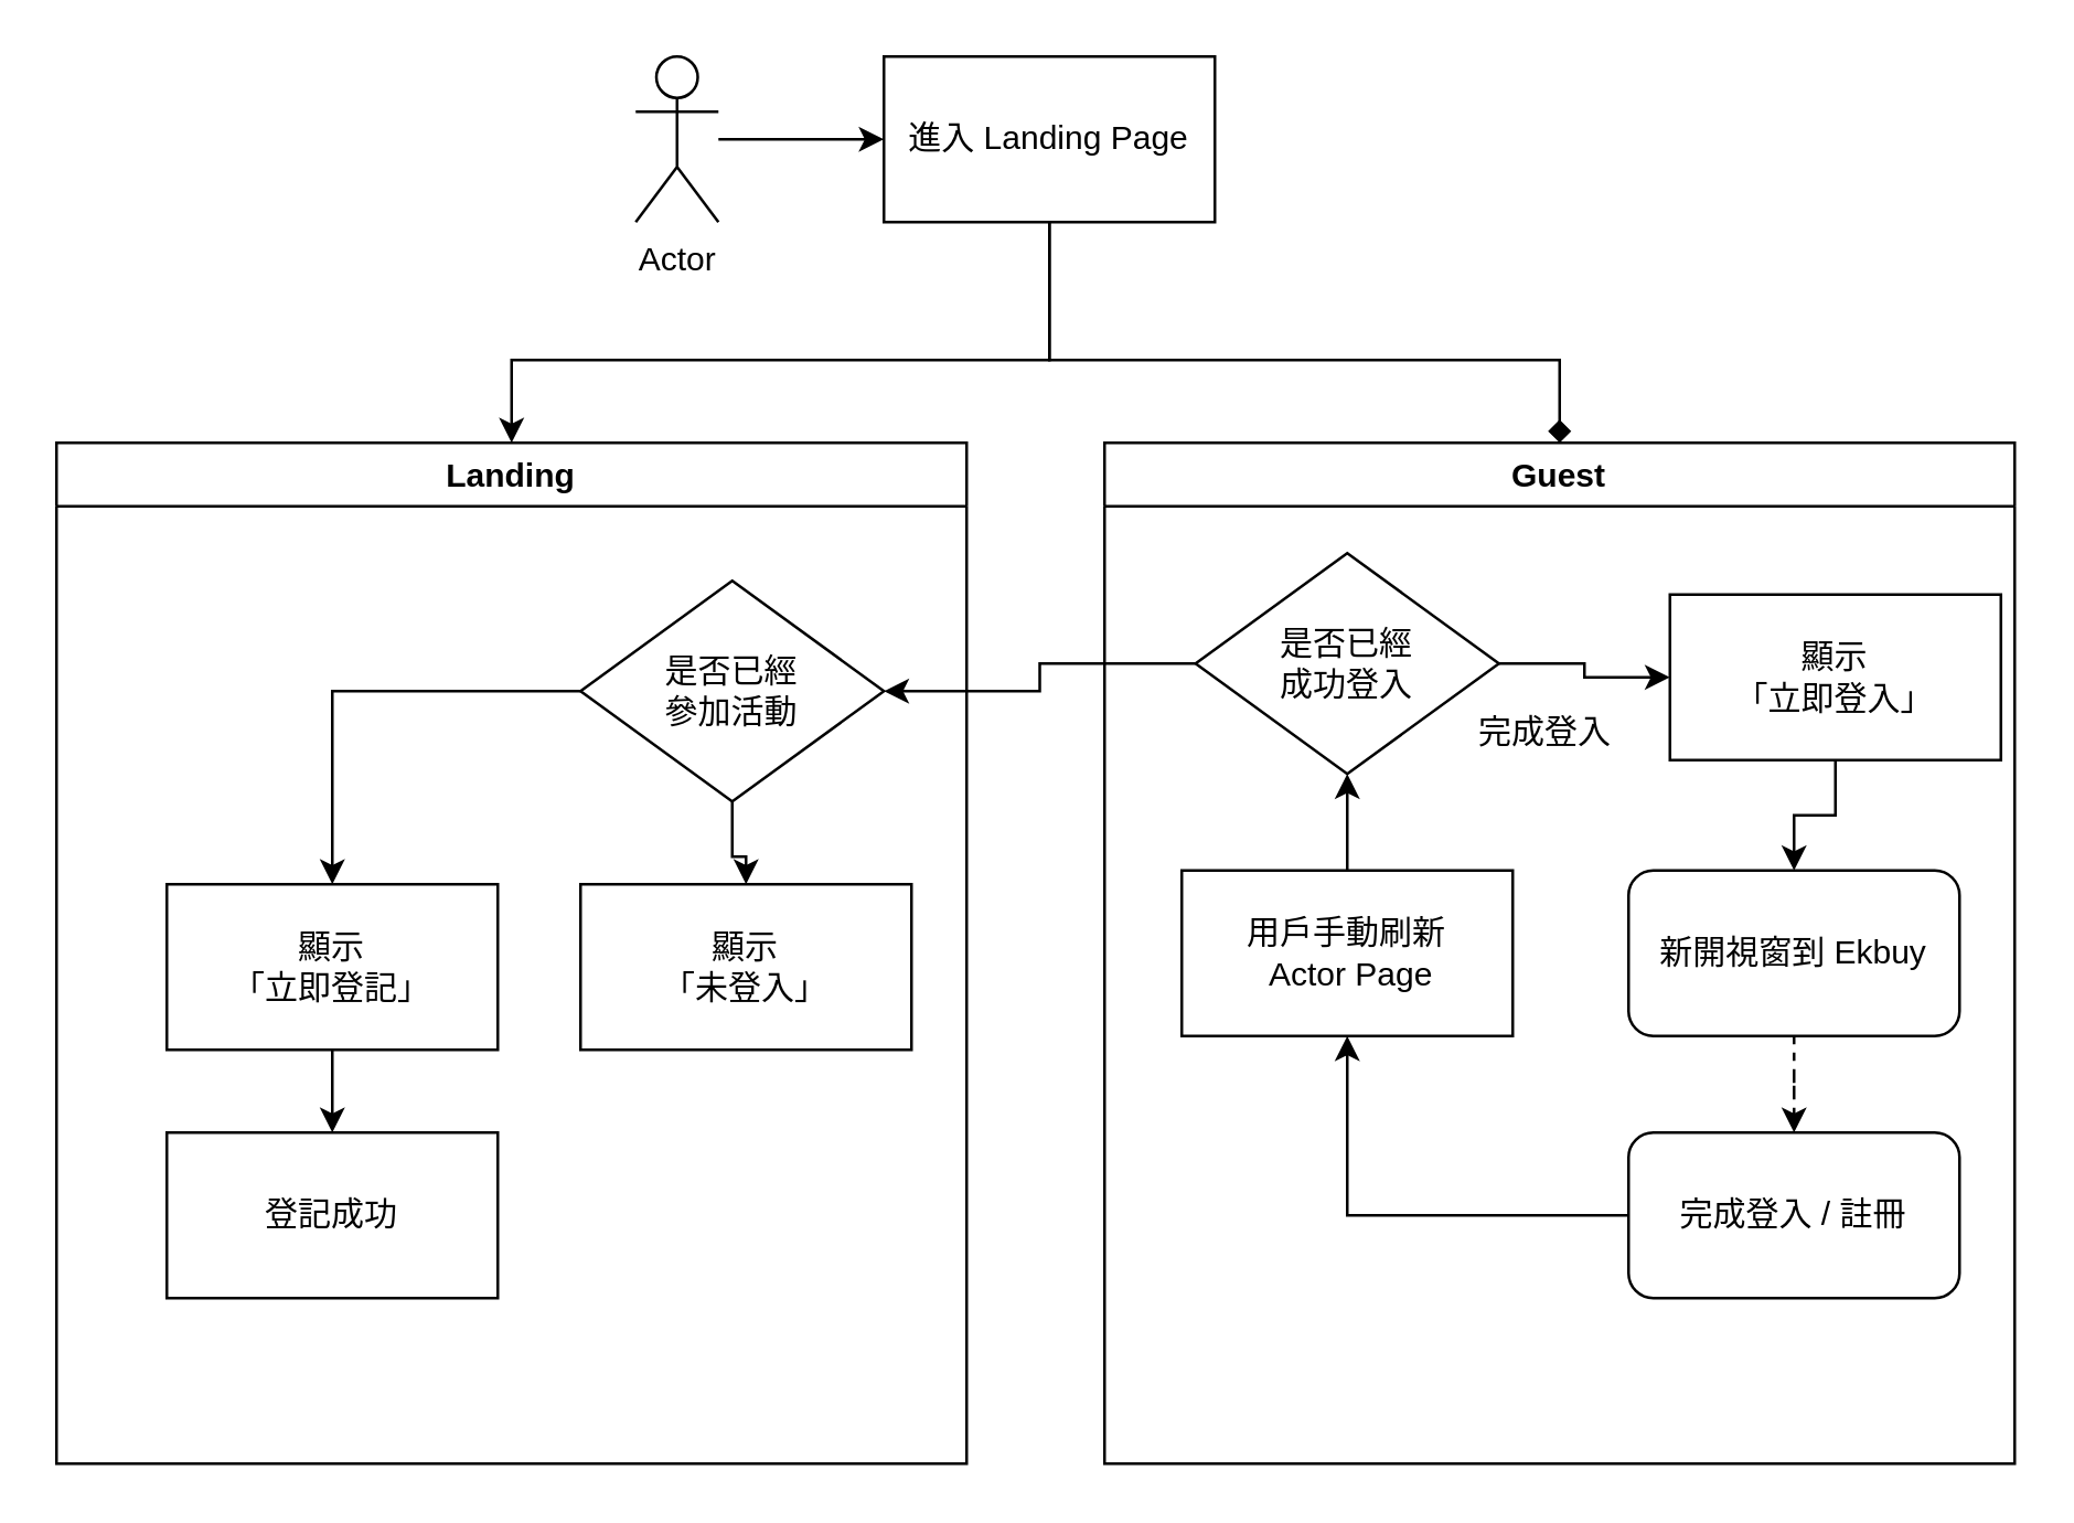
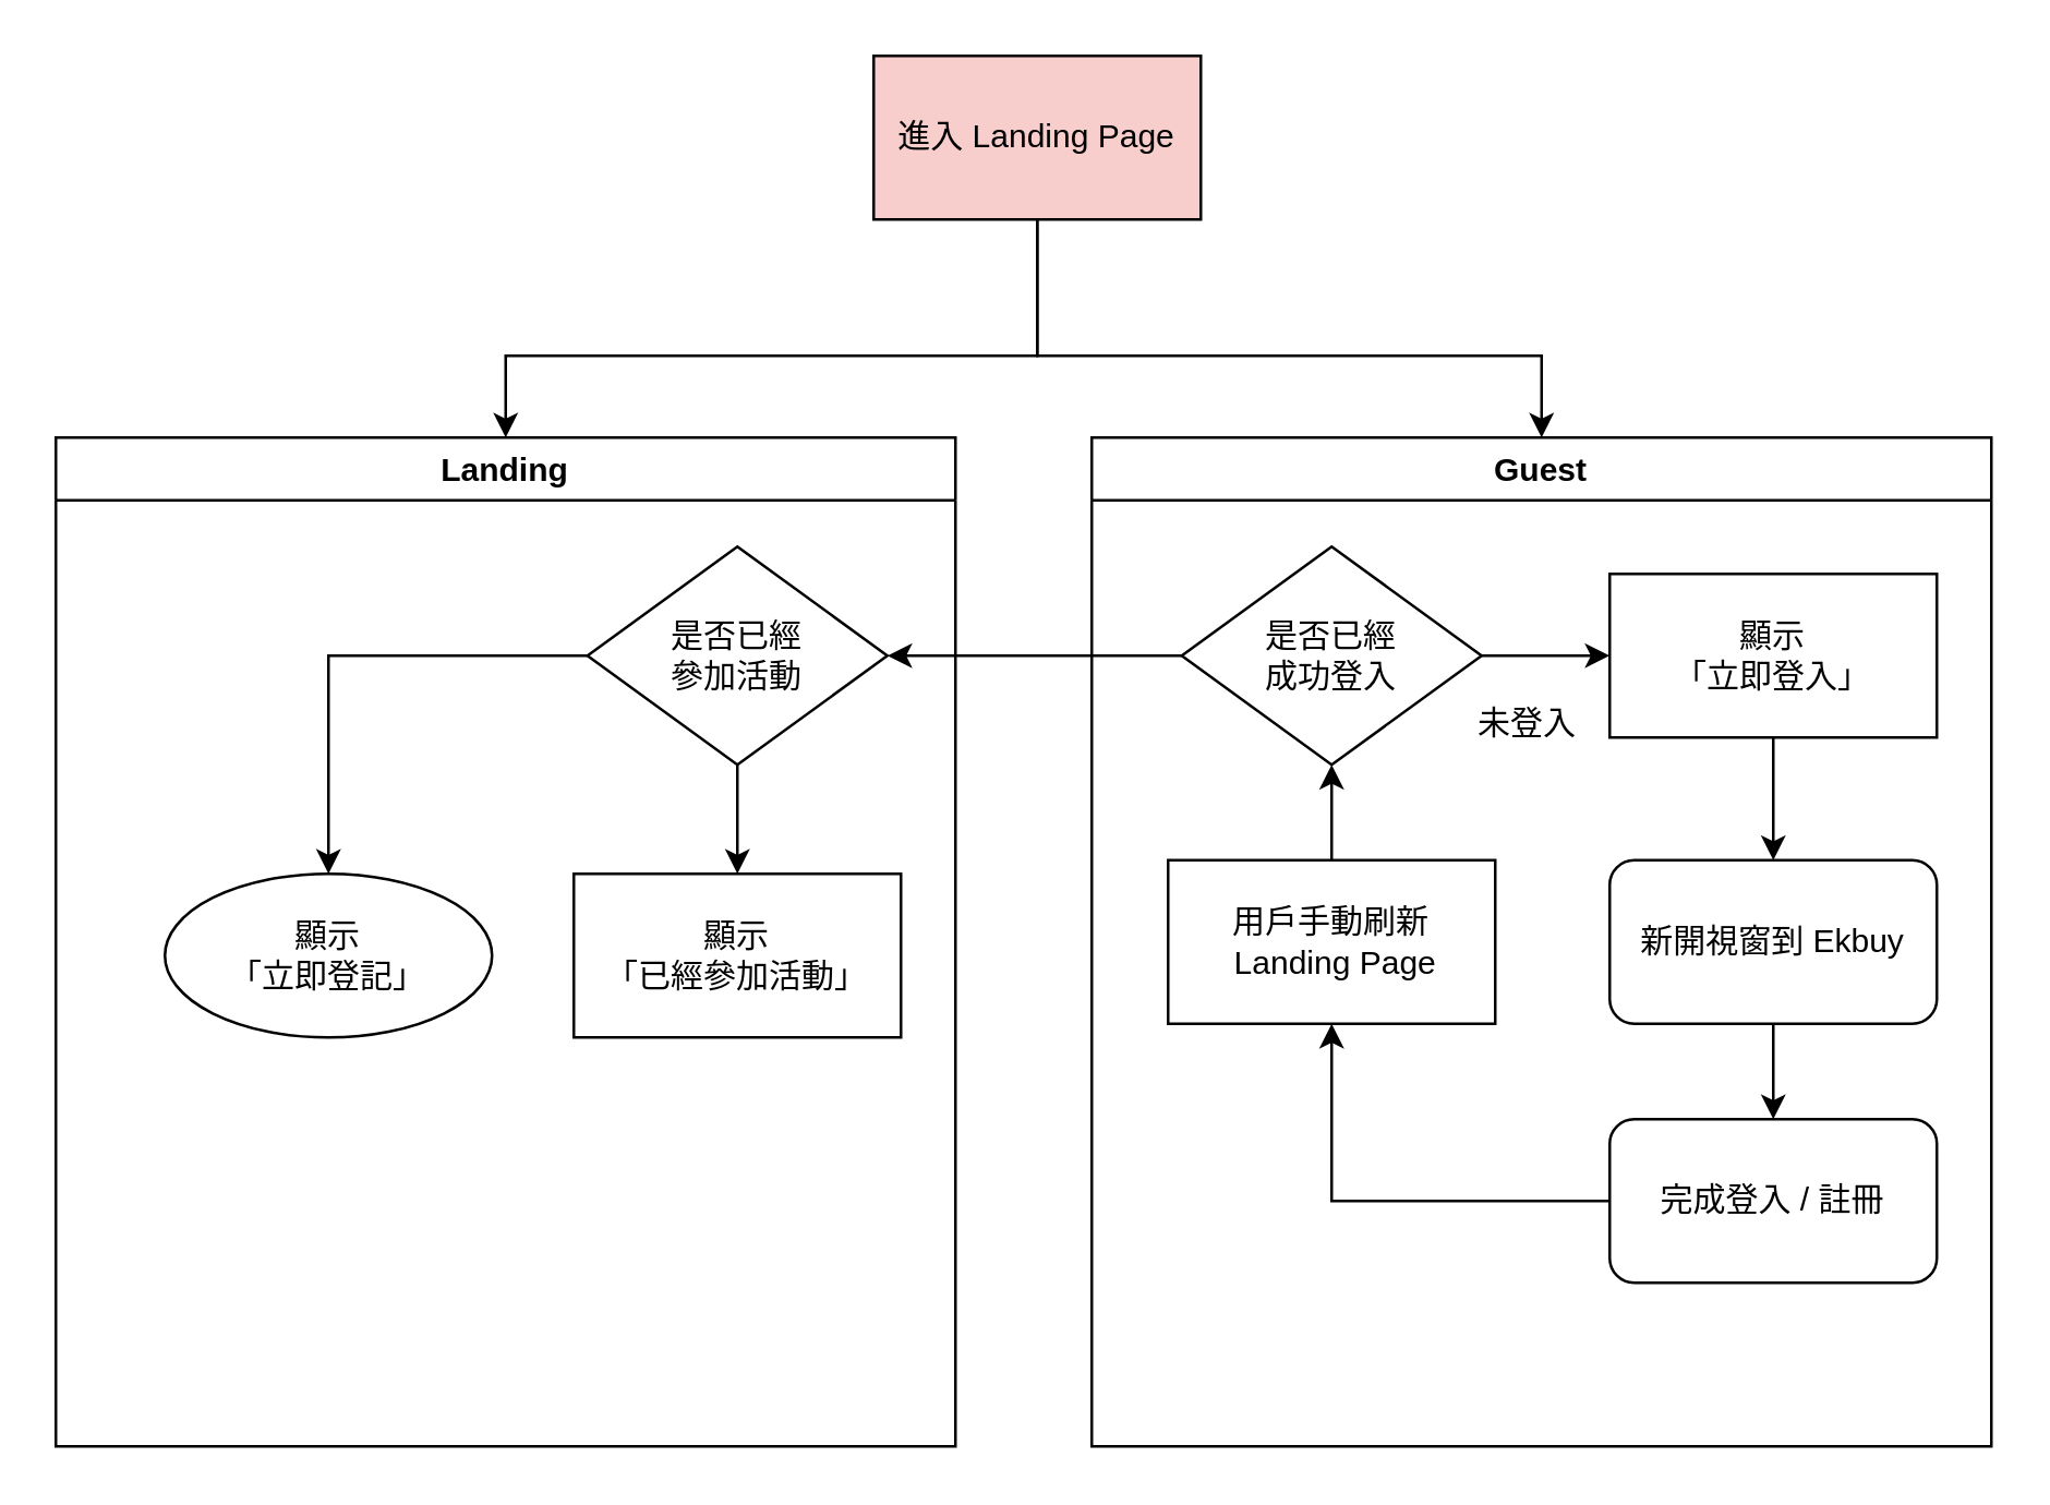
  <mxCell id="0" />
  <mxCell id="1" parent="0" />
- <mxCell id="2" value="" style="edgeStyle=orthogonalEdgeStyle;rounded=0;orthogonalLoop=1;jettySize=auto;html=1;" edge="1" parent="1" source="3" target="6"><mxGeometry relative="1" as="geometry" /></mxCell>
- <mxCell id="3" value="Actor" style="shape=umlActor;verticalLabelPosition=bottom;verticalAlign=top;html=1;outlineConnect=0;" vertex="1" parent="1"><mxGeometry x="230" y="20" width="30" height="60" as="geometry" /></mxCell>
  <mxCell id="4" style="edgeStyle=orthogonalEdgeStyle;rounded=0;orthogonalLoop=1;jettySize=auto;html=1;entryX=0.5;entryY=0;entryDx=0;entryDy=0;" edge="1" parent="1" source="6" target="7"><mxGeometry relative="1" as="geometry"><Array as="points"><mxPoint x="380" y="130" /><mxPoint x="185" y="130" /></Array></mxGeometry></mxCell>
- <mxCell id="5" style="edgeStyle=orthogonalEdgeStyle;rounded=0;orthogonalLoop=1;jettySize=auto;html=1;entryX=0.5;entryY=0;entryDx=0;entryDy=0;endArrow=diamond;" edge="1" parent="1" source="6" target="15"><mxGeometry relative="1" as="geometry"><mxPoint x="550" y="160" as="targetPoint" /><Array as="points"><mxPoint x="380" y="130" /><mxPoint x="565" y="130" /></Array></mxGeometry></mxCell>
- <mxCell id="6" value="進入 Landing Page" style="whiteSpace=wrap;html=1;" vertex="1" parent="1"><mxGeometry x="320" y="20" width="120" height="60" as="geometry" /></mxCell>
+ <mxCell id="5" style="edgeStyle=orthogonalEdgeStyle;rounded=0;orthogonalLoop=1;jettySize=auto;html=1;entryX=0.5;entryY=0;entryDx=0;entryDy=0;" edge="1" parent="1" source="6" target="15"><mxGeometry relative="1" as="geometry"><mxPoint x="550" y="160" as="targetPoint" /><Array as="points"><mxPoint x="380" y="130" /><mxPoint x="565" y="130" /></Array></mxGeometry></mxCell>
+ <mxCell id="6" value="進入 Landing Page" style="whiteSpace=wrap;html=1;fillColor=#f8cecc;" vertex="1" parent="1"><mxGeometry x="320" y="20" width="120" height="60" as="geometry" /></mxCell>
  <mxCell id="7" value="Landing" style="swimlane;" vertex="1" parent="1"><mxGeometry x="20" y="160" width="330" height="370" as="geometry" /></mxCell>
  <mxCell id="8" value="" style="edgeStyle=orthogonalEdgeStyle;rounded=0;orthogonalLoop=1;jettySize=auto;html=1;" edge="1" parent="7" source="10" target="11"><mxGeometry relative="1" as="geometry" /></mxCell>
  <mxCell id="9" style="edgeStyle=orthogonalEdgeStyle;rounded=0;orthogonalLoop=1;jettySize=auto;html=1;" edge="1" parent="7" source="10" target="13"><mxGeometry relative="1" as="geometry" /></mxCell>
- <mxCell id="10" value="是否已經&lt;br&gt;參加活動" style="rhombus;whiteSpace=wrap;html=1;" vertex="1" parent="7"><mxGeometry x="190" y="50" width="110" height="80" as="geometry" /></mxCell>
- <mxCell id="11" value="顯示&lt;br&gt;「未登入」" style="whiteSpace=wrap;html=1;" vertex="1" parent="7"><mxGeometry x="190" y="160" width="120" height="60" as="geometry" /></mxCell>
- <mxCell id="12" value="" style="edgeStyle=orthogonalEdgeStyle;rounded=0;orthogonalLoop=1;jettySize=auto;html=1;" edge="1" parent="7" source="13" target="14"><mxGeometry relative="1" as="geometry" /></mxCell>
- <mxCell id="13" value="顯示&lt;br&gt;「立即登記」" style="whiteSpace=wrap;html=1;" vertex="1" parent="7"><mxGeometry x="40" y="160" width="120" height="60" as="geometry" /></mxCell>
- <mxCell id="14" value="登記成功" style="whiteSpace=wrap;html=1;" vertex="1" parent="7"><mxGeometry x="40" y="250" width="120" height="60" as="geometry" /></mxCell>
+ <mxCell id="10" value="是否已經&lt;br&gt;參加活動" style="rhombus;whiteSpace=wrap;html=1;" vertex="1" parent="7"><mxGeometry x="195" y="40" width="110" height="80" as="geometry" /></mxCell>
+ <mxCell id="11" value="顯示&lt;br&gt;「已經參加活動」" style="whiteSpace=wrap;html=1;" vertex="1" parent="7"><mxGeometry x="190" y="160" width="120" height="60" as="geometry" /></mxCell>
+ <mxCell id="13" value="顯示&lt;br&gt;「立即登記」" style="ellipse;whiteSpace=wrap;html=1;" vertex="1" parent="7"><mxGeometry x="40" y="160" width="120" height="60" as="geometry" /></mxCell>
  <mxCell id="15" value="Guest" style="swimlane;" vertex="1" parent="1"><mxGeometry x="400" y="160" width="330" height="370" as="geometry" /></mxCell>
- <mxCell id="16" value="顯示&lt;br&gt;「立即登入」" style="whiteSpace=wrap;html=1;" vertex="1" parent="15"><mxGeometry x="205" y="55" width="120" height="60" as="geometry" /></mxCell>
+ <mxCell id="16" value="顯示&lt;br&gt;「立即登入」" style="whiteSpace=wrap;html=1;" vertex="1" parent="15"><mxGeometry x="190" y="50" width="120" height="60" as="geometry" /></mxCell>
  <mxCell id="17" value="新開視窗到 Ekbuy" style="whiteSpace=wrap;html=1;rounded=1;" vertex="1" parent="15"><mxGeometry x="190" y="155" width="120" height="60" as="geometry" /></mxCell>
  <mxCell id="18" value="" style="edgeStyle=orthogonalEdgeStyle;rounded=0;orthogonalLoop=1;jettySize=auto;html=1;" edge="1" parent="15" source="16" target="17"><mxGeometry relative="1" as="geometry" /></mxCell>
  <mxCell id="19" value="" style="edgeStyle=orthogonalEdgeStyle;rounded=0;orthogonalLoop=1;jettySize=auto;html=1;" edge="1" parent="15" source="20" target="23"><mxGeometry relative="1" as="geometry" /></mxCell>
  <mxCell id="20" value="完成登入 / 註冊" style="whiteSpace=wrap;html=1;rounded=1;" vertex="1" parent="15"><mxGeometry x="190" y="250" width="120" height="60" as="geometry" /></mxCell>
- <mxCell id="21" value="" style="edgeStyle=orthogonalEdgeStyle;rounded=0;orthogonalLoop=1;jettySize=auto;html=1;dashed=1;" edge="1" parent="15" source="17" target="20"><mxGeometry relative="1" as="geometry" /></mxCell>
+ <mxCell id="21" value="" style="edgeStyle=orthogonalEdgeStyle;rounded=0;orthogonalLoop=1;jettySize=auto;html=1;" edge="1" parent="15" source="17" target="20"><mxGeometry relative="1" as="geometry" /></mxCell>
  <mxCell id="22" value="" style="edgeStyle=orthogonalEdgeStyle;rounded=0;orthogonalLoop=1;jettySize=auto;html=1;entryX=0.5;entryY=1;entryDx=0;entryDy=0;" edge="1" parent="15" source="23" target="25"><mxGeometry relative="1" as="geometry"><mxPoint x="95" y="120" as="targetPoint" /></mxGeometry></mxCell>
- <mxCell id="23" value="用戶手動刷新&lt;br&gt;&amp;nbsp;Actor Page" style="whiteSpace=wrap;html=1;" vertex="1" parent="15"><mxGeometry x="28" y="155" width="120" height="60" as="geometry" /></mxCell>
+ <mxCell id="23" value="用戶手動刷新&lt;br&gt;&amp;nbsp;Landing Page" style="whiteSpace=wrap;html=1;" vertex="1" parent="15"><mxGeometry x="28" y="155" width="120" height="60" as="geometry" /></mxCell>
  <mxCell id="24" style="edgeStyle=orthogonalEdgeStyle;rounded=0;orthogonalLoop=1;jettySize=auto;html=1;entryX=0;entryY=0.5;entryDx=0;entryDy=0;" edge="1" parent="15" source="25" target="16"><mxGeometry relative="1" as="geometry" /></mxCell>
  <mxCell id="25" value="是否已經&lt;br&gt;成功登入" style="rhombus;whiteSpace=wrap;html=1;" vertex="1" parent="15"><mxGeometry x="33" y="40" width="110" height="80" as="geometry" /></mxCell>
- <mxCell id="26" value="完成登入" style="text;html=1;strokeColor=none;fillColor=none;align=center;verticalAlign=middle;whiteSpace=wrap;rounded=0;" vertex="1" parent="15"><mxGeometry x="130" y="90" width="60" height="30" as="geometry" /></mxCell>
+ <mxCell id="26" value="未登入" style="text;html=1;strokeColor=none;fillColor=none;align=center;verticalAlign=middle;whiteSpace=wrap;rounded=0;" vertex="1" parent="15"><mxGeometry x="130" y="90" width="60" height="30" as="geometry" /></mxCell>
  <mxCell id="27" style="edgeStyle=orthogonalEdgeStyle;rounded=0;orthogonalLoop=1;jettySize=auto;html=1;" edge="1" parent="1" source="25" target="10"><mxGeometry relative="1" as="geometry" /></mxCell>
